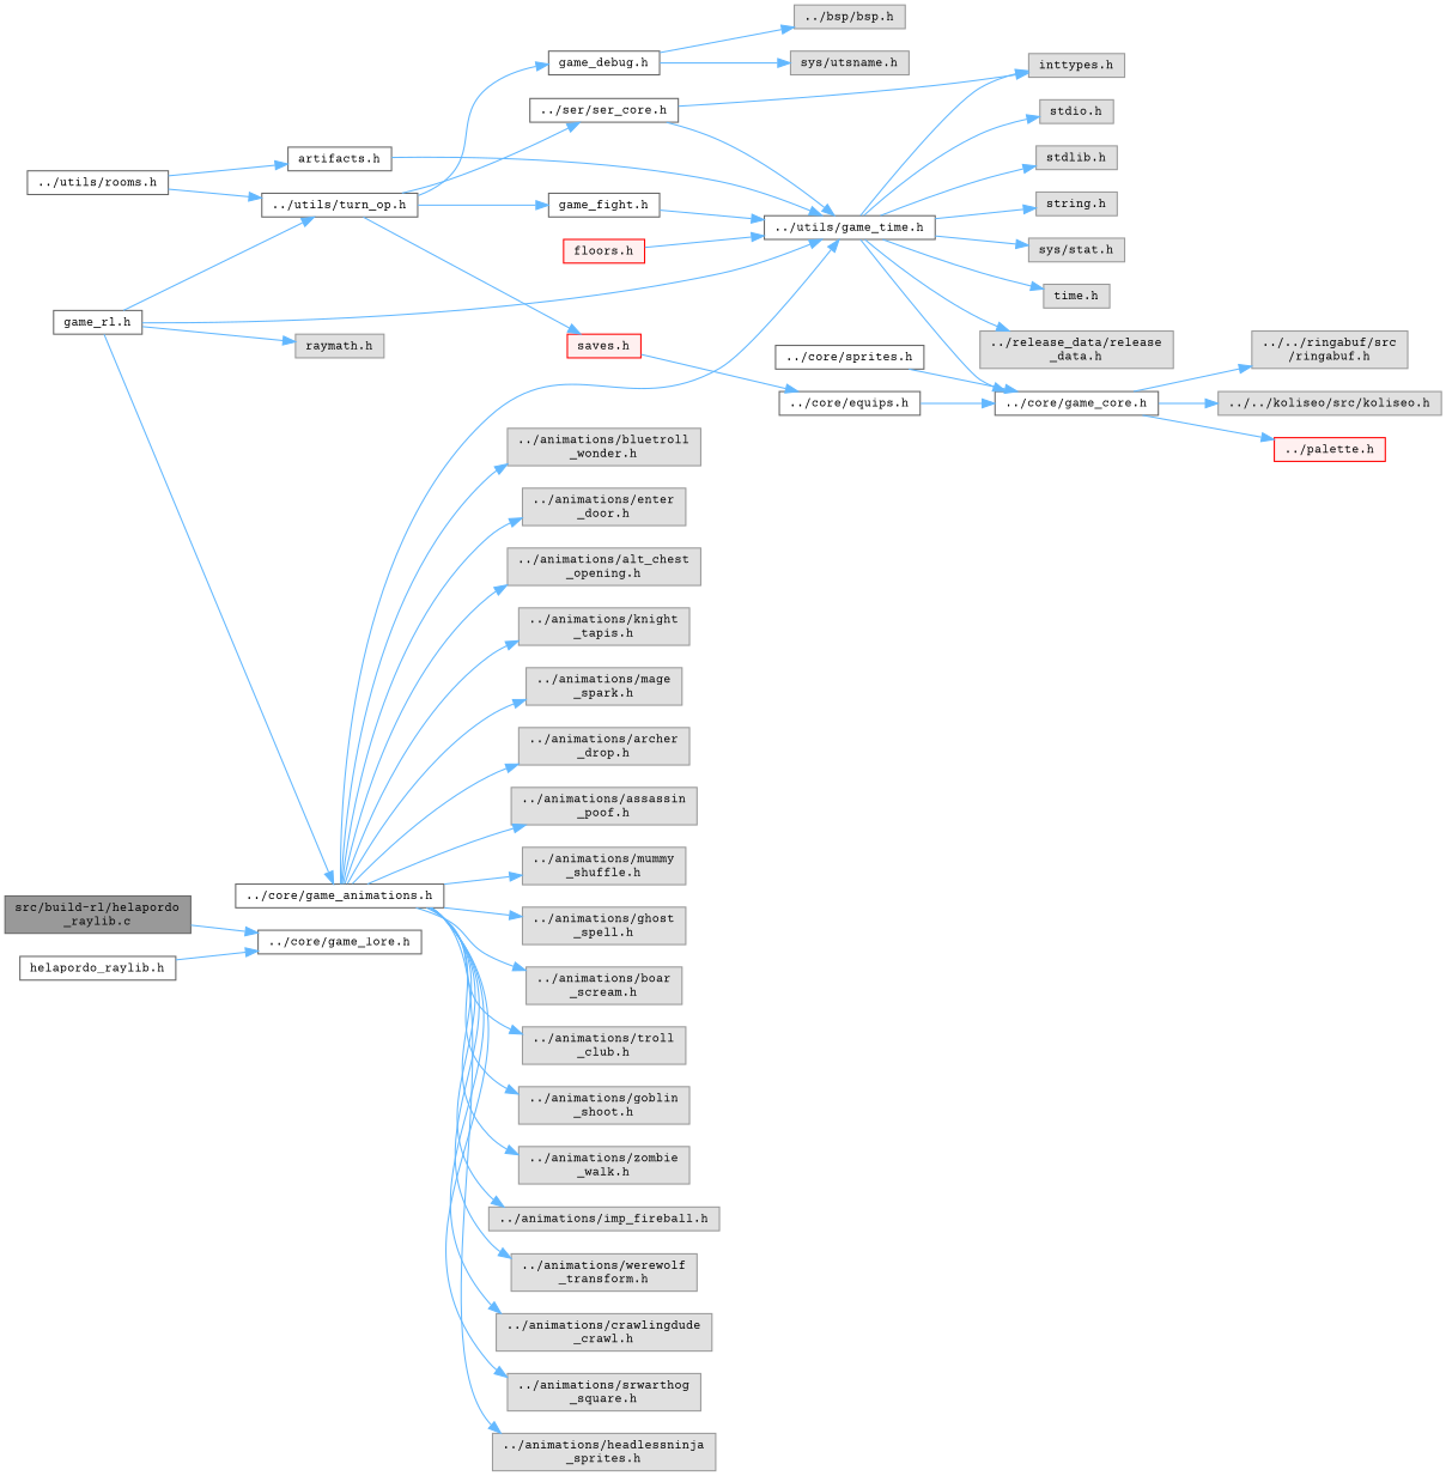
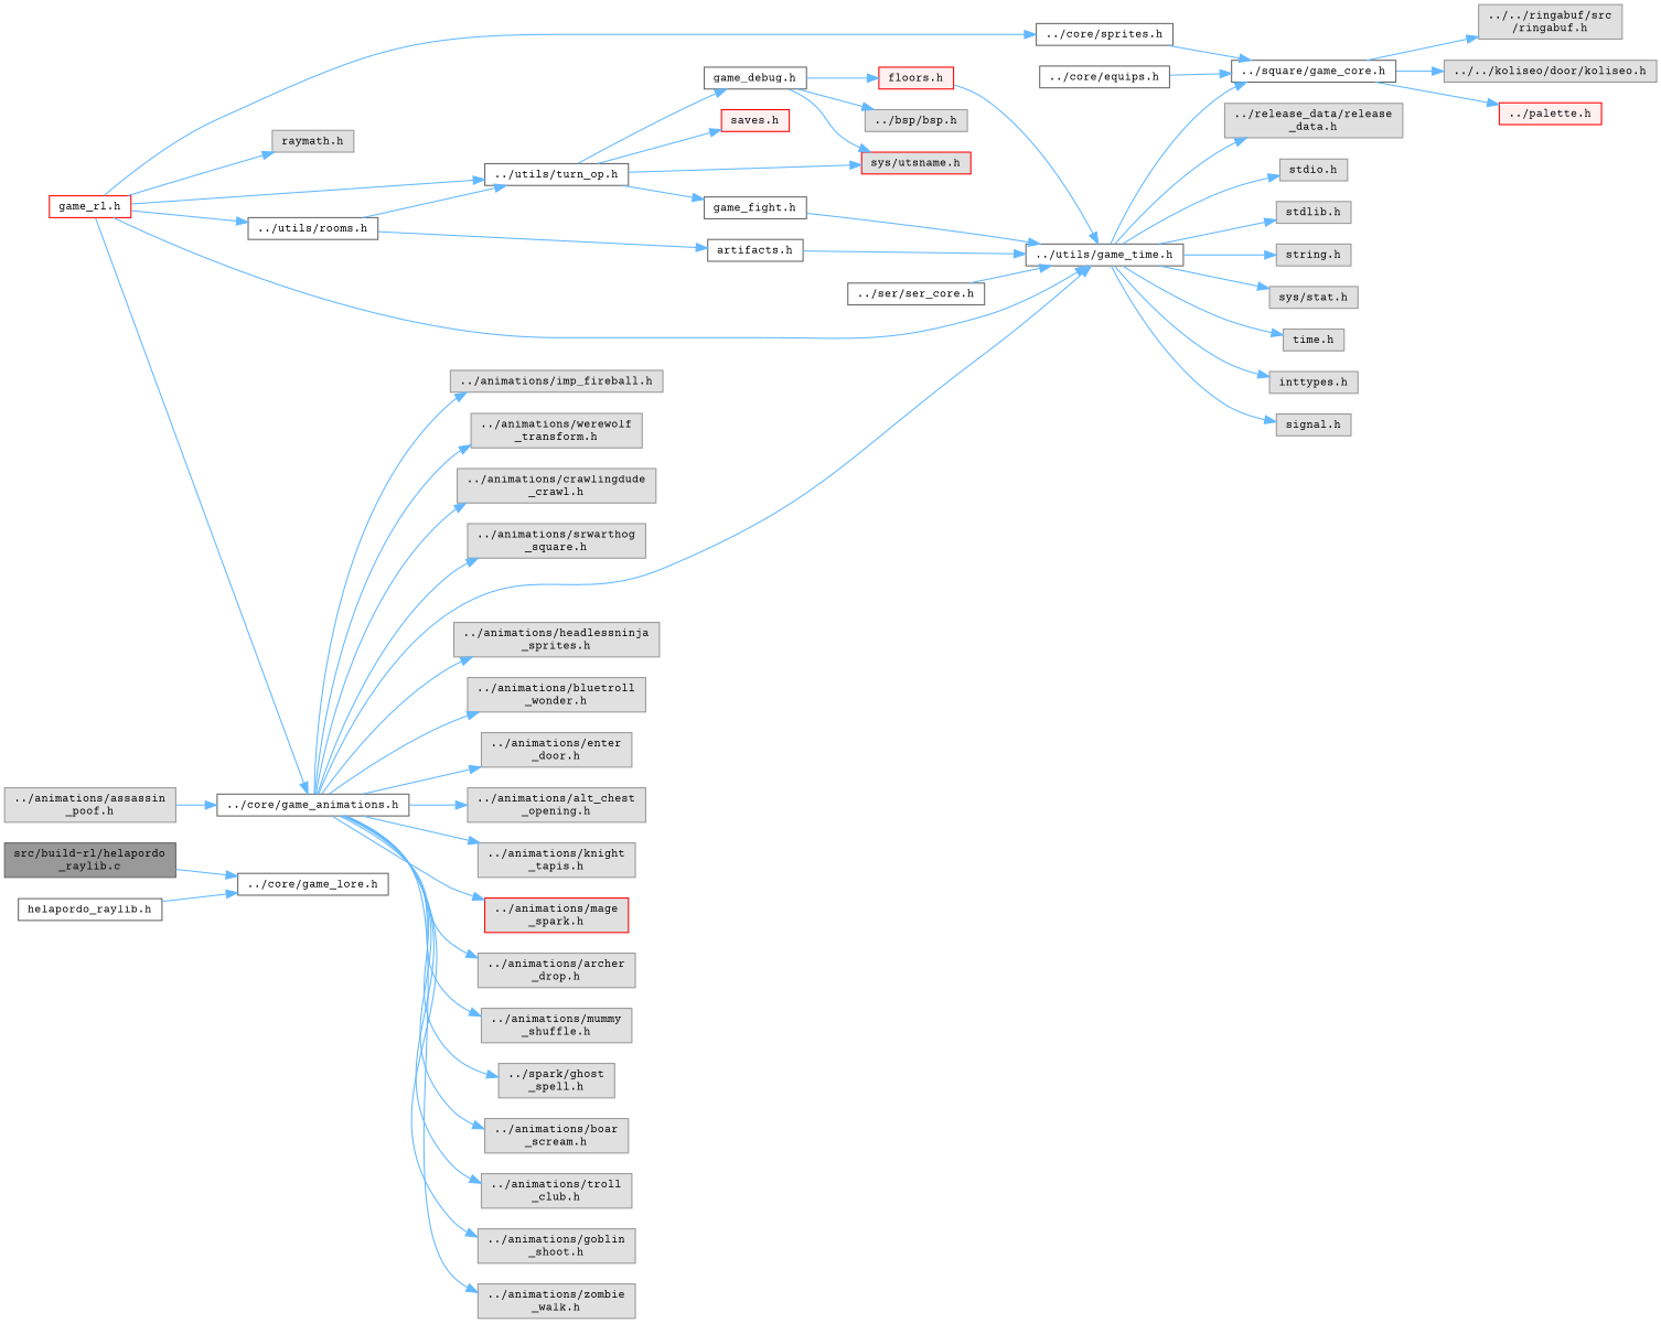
  digraph {
    fontname="Courier Prime"
    rankdir=LR
    node [color=grey60 fillcolor="#E0E0E0" fontname="Courier Prime" fontsize=10 shape=box style=filled]
    edge [color=steelblue1 fontname="Courier Prime" fontsize=10 labelfontname=Helvetica labelfontsize=10 style=solid]
    n1 [color=gray40 fillcolor=grey60 fontcolor=black height=0.2 label="src/build-rl/helapordo\l_raylib.c" width=0.4]
    n2 [color=grey40 fillcolor=white height=0.2 label="../core/game_lore.h" width=0.4]
    n3 [color=grey40 fillcolor=white height=0.2 label="helapordo_raylib.h" width=0.4]
-   n4 [color=grey40 fillcolor=white height=0.2 label="game_rl.h" width=0.4]
+   n4 [color=red fillcolor=white height=0.2 label="game_rl.h" width=0.4]
    n5 [color=grey40 fillcolor=white height=0.2 label="../utils/game_time.h" width=0.4]
    n6 [color=grey40 fillcolor=white height=0.2 label="../core/sprites.h" width=0.4]
    n7 [color=grey40 fillcolor=white height=0.2 label="../utils/turn_op.h" width=0.4]
    n8 [color=grey40 fillcolor=white height=0.2 label="../core/game_animations.h" width=0.4]
    n9 [color=grey40 fillcolor=white height=0.2 label="../utils/rooms.h" width=0.4]
    n10 [height=0.2 label="raymath.h" width=0.4]
    n11 [height=0.2 label="stdio.h" width=0.4]
    n12 [height=0.2 label="stdlib.h" width=0.4]
    n13 [height=0.2 label="string.h" width=0.4]
    n14 [height=0.2 label="sys/stat.h" width=0.4]
    n15 [height=0.2 label="time.h" width=0.4]
    n16 [height=0.2 label="inttypes.h" width=0.4]
-   n18 [color=grey40 fillcolor=white height=0.2 label="../core/game_core.h" width=0.4]
+   n17 [height=0.2 label="signal.h" width=0.4]
+   n18 [color=grey40 fillcolor=white height=0.2 label="../square/game_core.h" width=0.4]
    n19 [height=0.2 label="../release_data/release\l_data.h" width=0.4]
    n20 [color=grey40 fillcolor=white height=0.2 label="game_debug.h" width=0.4]
    n21 [color=grey40 fillcolor=white height=0.2 label="game_fight.h" width=0.4]
    n22 [color=red fillcolor="#FFF0F0" height=0.2 label="saves.h" width=0.4]
    n23 [color=grey40 fillcolor=white height=0.2 label="../ser/ser_core.h" width=0.4]
    n24 [height=0.2 label="../animations/knight\l_tapis.h" width=0.4]
-   n25 [height=0.2 label="../animations/mage\l_spark.h" width=0.4]
+   n25 [color=red height=0.2 label="../animations/mage\l_spark.h" width=0.4]
    n26 [height=0.2 label="../animations/archer\l_drop.h" width=0.4]
    n27 [height=0.2 label="../animations/assassin\l_poof.h" width=0.4]
    n28 [height=0.2 label="../animations/mummy\l_shuffle.h" width=0.4]
-   n29 [height=0.2 label="../animations/ghost\l_spell.h" width=0.4]
+   n29 [height=0.2 label="../spark/ghost\l_spell.h" width=0.4]
    n30 [height=0.2 label="../animations/boar\l_scream.h" width=0.4]
    n31 [height=0.2 label="../animations/troll\l_club.h" width=0.4]
    n32 [height=0.2 label="../animations/goblin\l_shoot.h" width=0.4]
    n33 [height=0.2 label="../animations/zombie\l_walk.h" width=0.4]
    n34 [height=0.2 label="../animations/imp_fireball.h" width=0.4]
    n35 [height=0.2 label="../animations/werewolf\l_transform.h" width=0.4]
    n36 [height=0.2 label="../animations/crawlingdude\l_crawl.h" width=0.4]
    n37 [height=0.2 label="../animations/srwarthog\l_square.h" width=0.4]
    n38 [height=0.2 label="../animations/headlessninja\l_sprites.h" width=0.4]
    n39 [height=0.2 label="../animations/bluetroll\l_wonder.h" width=0.4]
    n40 [height=0.2 label="../animations/enter\l_door.h" width=0.4]
    n41 [height=0.2 label="../animations/alt_chest\l_opening.h" width=0.4]
    n42 [color=grey40 fillcolor=white height=0.2 label="artifacts.h" width=0.4]
    n43 [height=0.2 label="../../ringabuf/src\l/ringabuf.h" width=0.4]
-   n44 [height=0.2 label="../../koliseo/src/koliseo.h" width=0.4]
+   n44 [height=0.2 label="../../koliseo/door/koliseo.h" width=0.4]
    n45 [color=red fillcolor="#FFF0F0" height=0.2 label="../palette.h" width=0.4]
    n46 [color=red fillcolor="#FFF0F0" height=0.2 label="floors.h" width=0.4]
    n47 [height=0.2 label="../bsp/bsp.h" width=0.4]
-   n48 [height=0.2 label="sys/utsname.h" width=0.4]
+   n48 [color=red height=0.2 label="sys/utsname.h" width=0.4]
    n49 [color=grey40 fillcolor=white height=0.2 label="../core/equips.h" width=0.4]
    n1 -> n2
    n3 -> n2
    n4 -> n5
+   n4 -> n6
    n4 -> n7
    n4 -> n8
+   n4 -> n9
    n4 -> n10
    n5 -> n11
    n5 -> n12
    n5 -> n13
    n5 -> n14
    n5 -> n15
    n5 -> n16
+   n5 -> n17
    n5 -> n18
    n5 -> n19
    n6 -> n18
    n7 -> n20
    n7 -> n21
    n7 -> n22
-   n7 -> n23
+   n7 -> n48
    n8 -> n5
    n8 -> n24
    n8 -> n25
    n8 -> n26
-   n8 -> n27
+   n27 -> n8
    n8 -> n28
    n8 -> n29
    n8 -> n30
    n8 -> n31
    n8 -> n32
    n8 -> n33
    n8 -> n34
    n8 -> n35
    n8 -> n36
    n8 -> n37
    n8 -> n38
    n8 -> n39
    n8 -> n40
    n8 -> n41
    n9 -> n7
    n9 -> n42
    n18 -> n43
    n18 -> n44
    n18 -> n45
+   n20 -> n46
    n20 -> n47
    n20 -> n48
    n21 -> n5
-   n22 -> n49
    n23 -> n5
-   n23 -> n16
    n42 -> n5
    n46 -> n5
    n49 -> n18
  }
